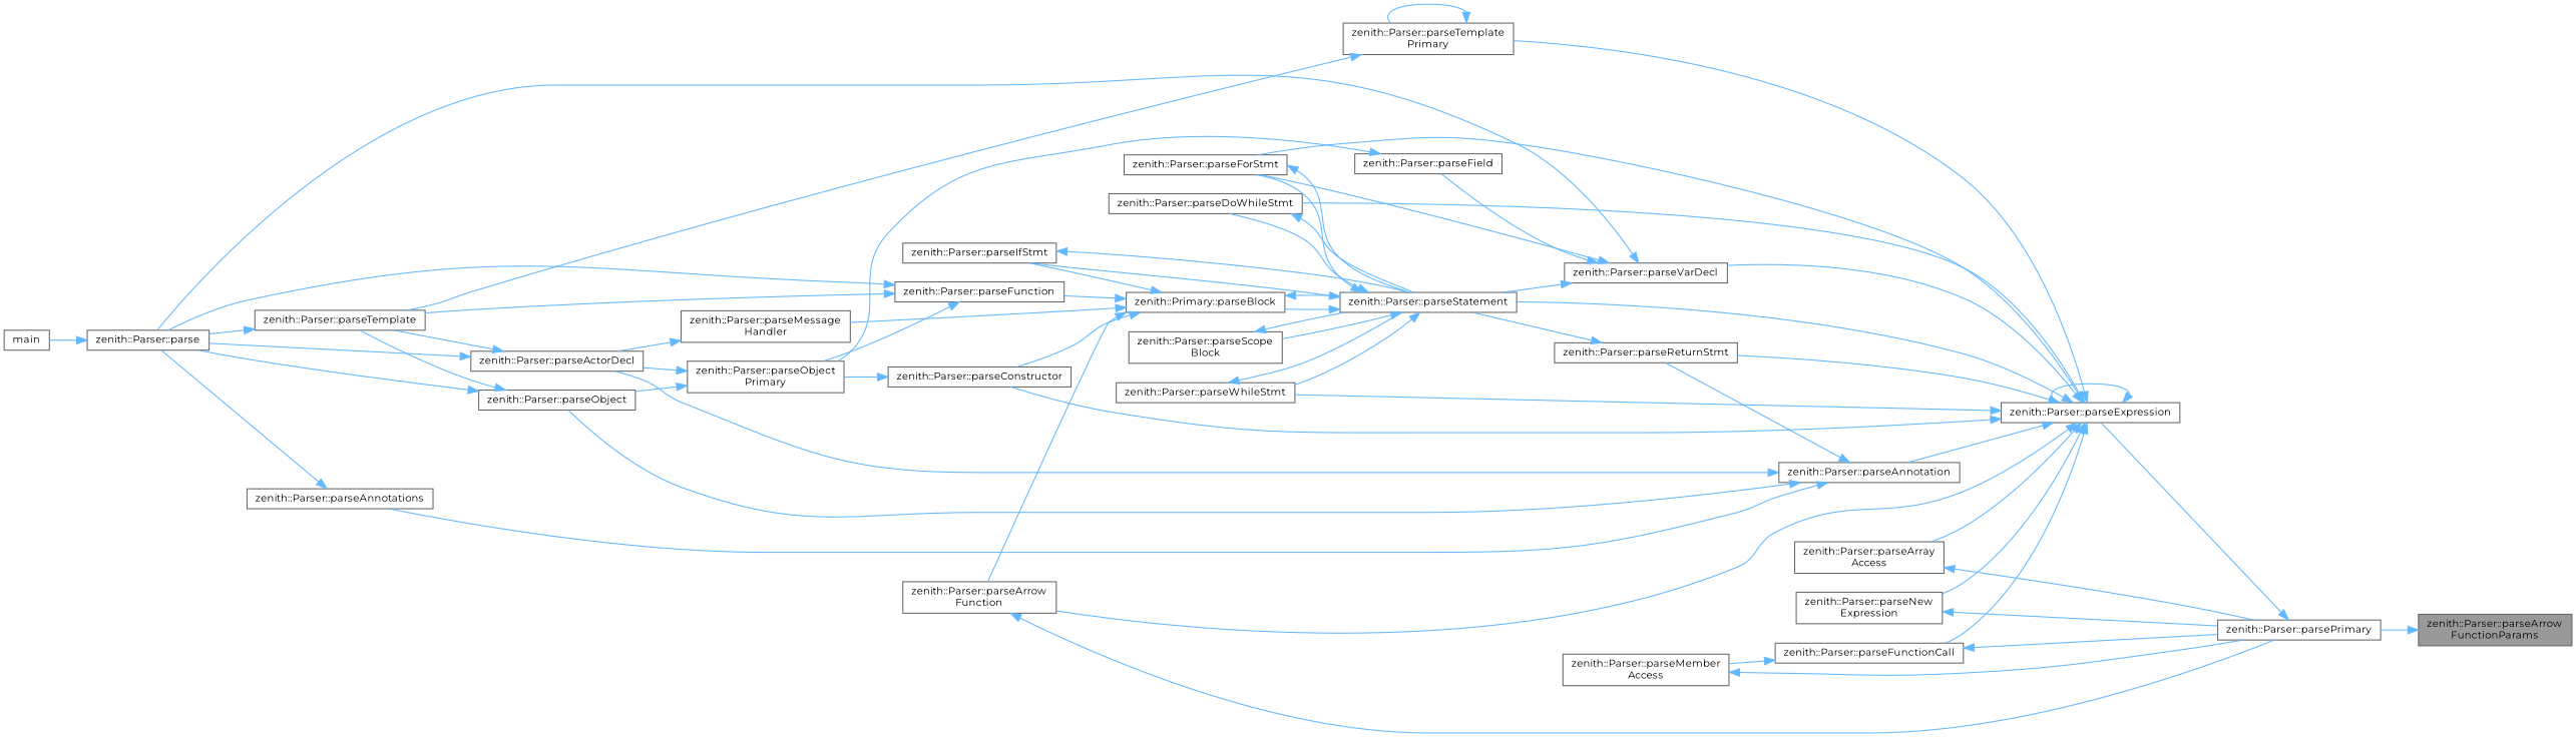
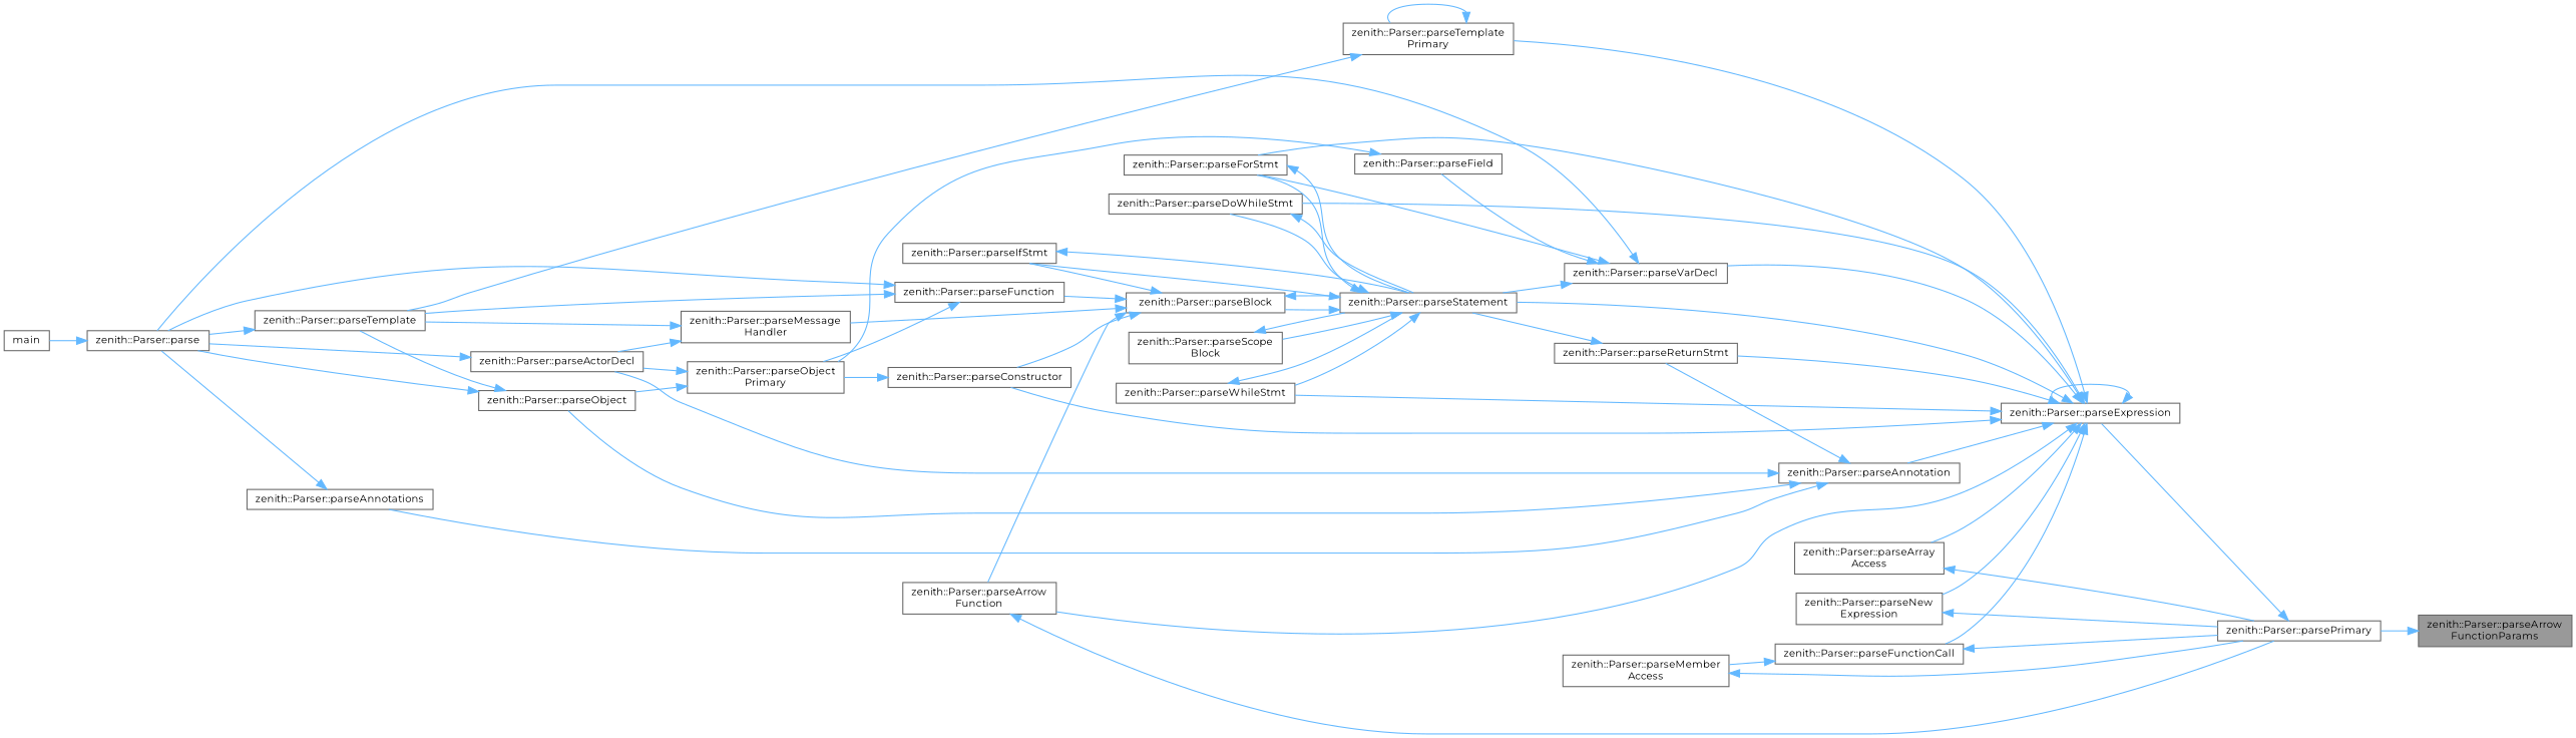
  digraph {
    fontname=Montserrat
    rankdir=RL
    node [color=grey40 fillcolor=white fontname=Montserrat fontsize=10 shape=box style=filled]
    edge [color=steelblue1 dir=back fontname=Montserrat fontsize=10 labelfontname=Helvetica labelfontsize=10 style=solid]
    n1 [color=gray40 fillcolor=grey60 fontcolor=black height=0.2 label="zenith::Parser::parseArrow\lFunctionParams" width=0.4]
    n2 [height=0.2 label="zenith::Parser::parsePrimary" width=0.4]
    n3 [height=0.2 label="zenith::Parser::parseExpression" width=0.4]
    n4 [height=0.2 label="zenith::Parser::parseAnnotation" width=0.4]
    n5 [height=0.2 label="zenith::Parser::parseReturnStmt" width=0.4]
    n6 [height=0.2 label="zenith::Parser::parseStatement" width=0.4]
    n7 [height=0.2 label="zenith::Parser::parseArrow\lFunction" width=0.4]
    n8 [height=0.2 label="zenith::Parser::parseConstructor" width=0.4]
    n9 [height=0.2 label="zenith::Parser::parseDoWhileStmt" width=0.4]
    n10 [height=0.2 label="zenith::Parser::parseForStmt" width=0.4]
    n11 [height=0.2 label="zenith::Parser::parseWhileStmt" width=0.4]
    n12 [height=0.2 label="zenith::Parser::parseArray\lAccess" width=0.4]
    n13 [height=0.2 label="zenith::Parser::parseFunctionCall" width=0.4]
    n14 [height=0.2 label="zenith::Parser::parseNew\lExpression" width=0.4]
    n15 [height=0.2 label="zenith::Parser::parseTemplate\lPrimary" width=0.4]
    n16 [height=0.2 label="zenith::Parser::parseVarDecl" width=0.4]
    n17 [height=0.2 label="zenith::Parser::parseActorDecl" width=0.4]
    n18 [height=0.2 label="zenith::Parser::parseAnnotations" width=0.4]
    n19 [height=0.2 label="zenith::Parser::parseObject" width=0.4]
    n20 [height=0.2 label="zenith::Parser::parseIfStmt" width=0.4]
-   n21 [height=0.2 label="zenith::Primary::parseBlock" width=0.4]
+   n21 [height=0.2 label="zenith::Parser::parseBlock" width=0.4]
    n22 [height=0.2 label="zenith::Parser::parseScope\lBlock" width=0.4]
    n23 [height=0.2 label="zenith::Parser::parseObject\lPrimary" width=0.4]
    n24 [height=0.2 label="zenith::Parser::parseMember\lAccess" width=0.4]
    n25 [height=0.2 label="zenith::Parser::parseTemplate" width=0.4]
    n26 [height=0.2 label="zenith::Parser::parse" width=0.4]
    n27 [height=0.2 label="zenith::Parser::parseField" width=0.4]
    n28 [height=0.2 label=main width=0.4]
    n29 [height=0.2 label="zenith::Parser::parseFunction" width=0.4]
    n30 [height=0.2 label="zenith::Parser::parseMessage\lHandler" width=0.4]
    n1 -> n2
    n2 -> n3
    n3 -> n3
    n3 -> n4
    n3 -> n5
    n3 -> n6
    n3 -> n7
    n3 -> n8
    n3 -> n9
    n3 -> n10
    n3 -> n11
    n3 -> n12
    n3 -> n13
    n3 -> n14
    n3 -> n15
    n3 -> n16
    n4 -> n5
    n4 -> n17
    n4 -> n18
    n4 -> n19
    n5 -> n6
    n6 -> n9
    n6 -> n10
    n6 -> n11
    n6 -> n20
    n6 -> n21
    n6 -> n22
    n7 -> n2
    n8 -> n23
    n9 -> n6
    n10 -> n6
    n11 -> n6
    n12 -> n2
    n13 -> n2
    n13 -> n24
    n14 -> n2
    n15 -> n15
    n15 -> n25
    n16 -> n6
    n16 -> n10
    n16 -> n26
    n16 -> n27
-   n17 -> n25
+   n30 -> n25
    n17 -> n26
    n18 -> n26
    n19 -> n25
    n19 -> n26
    n20 -> n6
    n21 -> n6
    n21 -> n7
    n21 -> n8
    n21 -> n20
    n21 -> n29
    n21 -> n30
    n22 -> n6
    n23 -> n17
    n23 -> n19
    n24 -> n2
    n25 -> n26
    n26 -> n28
    n27 -> n23
    n29 -> n23
    n29 -> n25
    n29 -> n26
    n30 -> n17
  }
